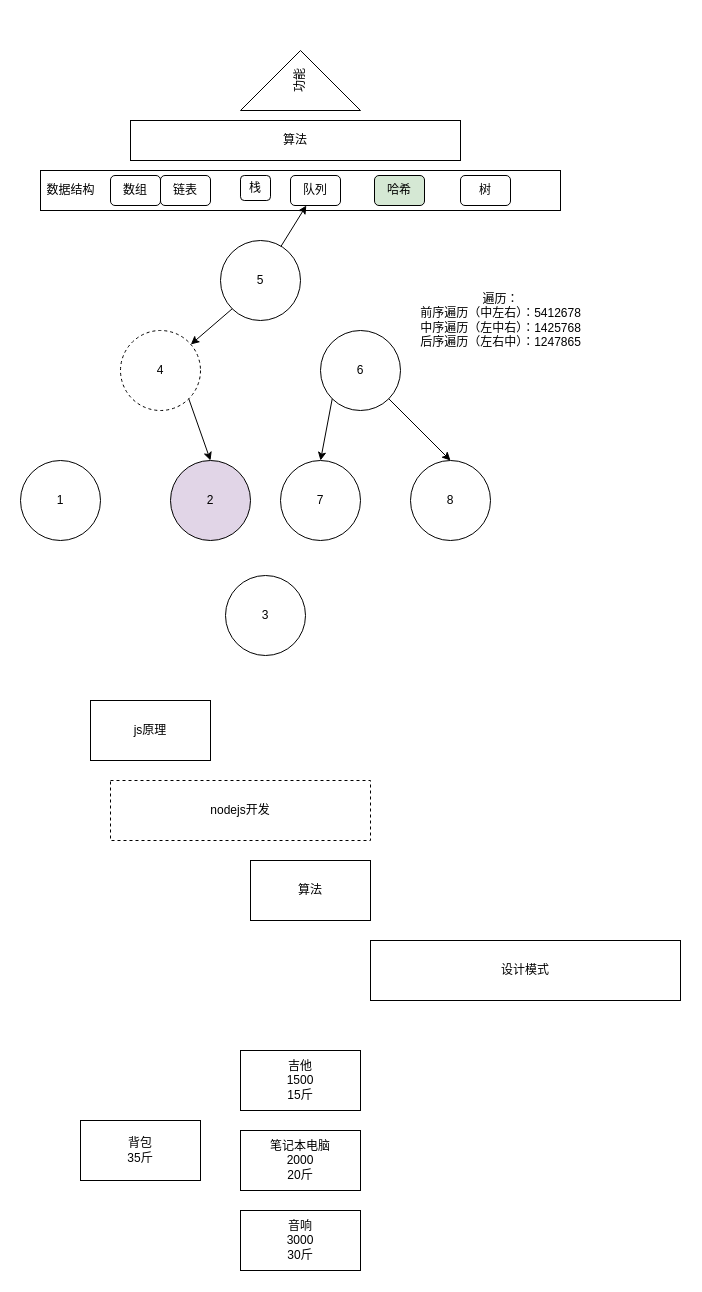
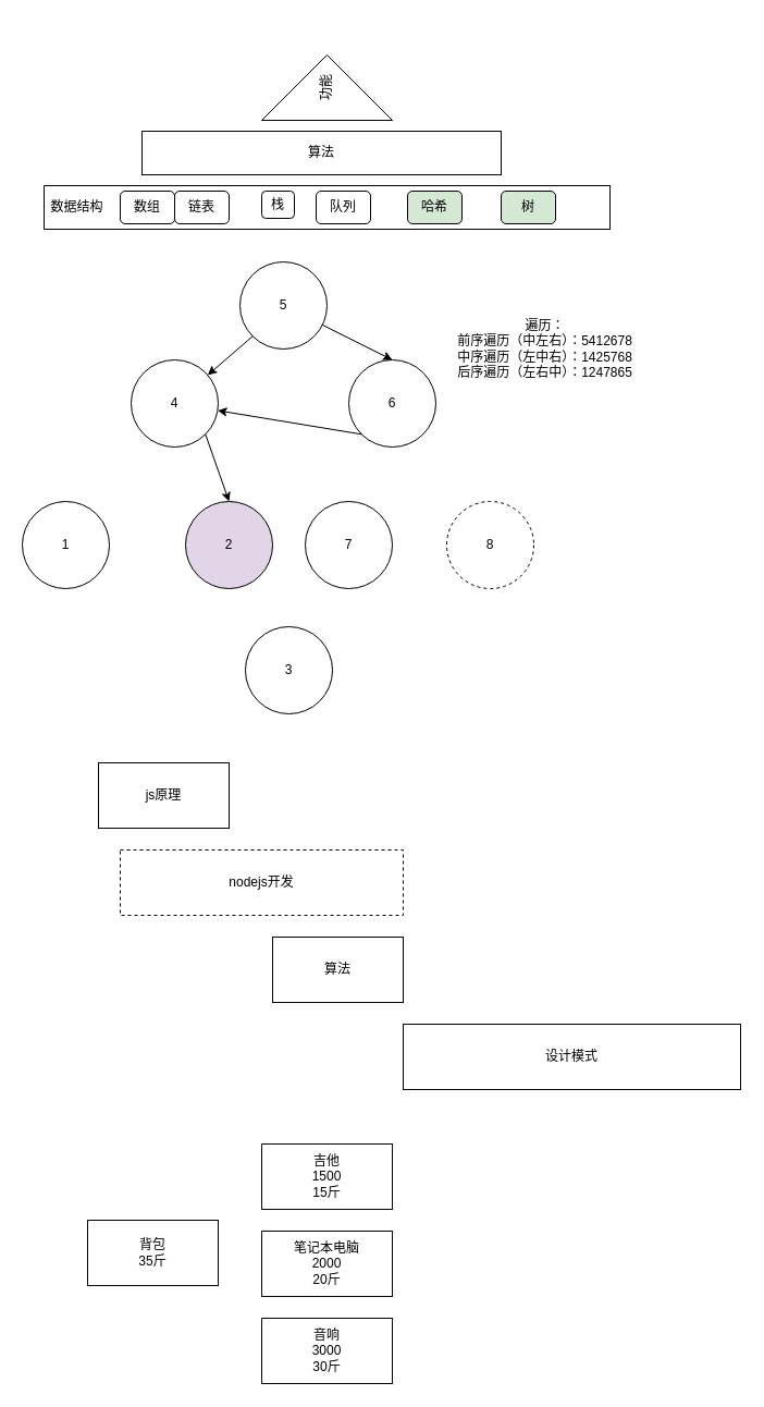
  <mxCell id="0" />
  <mxCell id="1" parent="0" />
  <mxCell id="2" value="" style="rounded=0;whiteSpace=wrap;html=1;" vertex="1" parent="1"><mxGeometry x="40" y="170" width="520" height="40" as="geometry" /></mxCell>
  <mxCell id="3" value="数据结构" style="text;html=1;align=center;verticalAlign=middle;resizable=0;points=[];autosize=1;strokeColor=none;fillColor=none;" vertex="1" parent="1"><mxGeometry x="40" y="180" width="60" height="20" as="geometry" /></mxCell>
  <mxCell id="4" value="算法" style="rounded=0;whiteSpace=wrap;html=1;" vertex="1" parent="1"><mxGeometry x="130" y="120" width="330" height="40" as="geometry" /></mxCell>
  <mxCell id="5" value="功能" style="triangle;whiteSpace=wrap;html=1;rotation=-90;horizontal=1;" vertex="1" parent="1"><mxGeometry x="270" y="20" width="60" height="120" as="geometry" /></mxCell>
  <mxCell id="6" value="数组" style="rounded=1;whiteSpace=wrap;html=1;" vertex="1" parent="1"><mxGeometry x="110" y="175" width="50" height="30" as="geometry" /></mxCell>
  <mxCell id="7" value="链表" style="rounded=1;whiteSpace=wrap;html=1;" vertex="1" parent="1"><mxGeometry x="160" y="175" width="50" height="30" as="geometry" /></mxCell>
  <mxCell id="8" value="栈" style="rounded=1;whiteSpace=wrap;html=1;" vertex="1" parent="1"><mxGeometry x="240" y="175" width="30" height="25" as="geometry" /></mxCell>
  <mxCell id="9" value="队列" style="rounded=1;whiteSpace=wrap;html=1;" vertex="1" parent="1"><mxGeometry x="290" y="175" width="50" height="30" as="geometry" /></mxCell>
  <mxCell id="10" value="哈希" style="rounded=1;whiteSpace=wrap;html=1;fillColor=#d5e8d4;" vertex="1" parent="1"><mxGeometry x="374" y="175" width="50" height="30" as="geometry" /></mxCell>
- <mxCell id="11" value="树" style="rounded=1;whiteSpace=wrap;html=1;" vertex="1" parent="1"><mxGeometry x="460" y="175" width="50" height="30" as="geometry" /></mxCell>
+ <mxCell id="11" value="树" style="rounded=1;whiteSpace=wrap;html=1;fillColor=#d5e8d4;" vertex="1" parent="1"><mxGeometry x="460" y="175" width="50" height="30" as="geometry" /></mxCell>
  <mxCell id="12" value="5" style="ellipse;whiteSpace=wrap;html=1;aspect=fixed;" vertex="1" parent="1"><mxGeometry x="220" y="240" width="80" height="80" as="geometry" /></mxCell>
- <mxCell id="13" value="4" style="ellipse;whiteSpace=wrap;html=1;aspect=fixed;dashed=1;" vertex="1" parent="1"><mxGeometry x="120" y="330" width="80" height="80" as="geometry" /></mxCell>
+ <mxCell id="13" value="4" style="ellipse;whiteSpace=wrap;html=1;aspect=fixed;" vertex="1" parent="1"><mxGeometry x="120" y="330" width="80" height="80" as="geometry" /></mxCell>
  <mxCell id="14" value="6" style="ellipse;whiteSpace=wrap;html=1;aspect=fixed;" vertex="1" parent="1"><mxGeometry x="320" y="330" width="80" height="80" as="geometry" /></mxCell>
  <mxCell id="15" value="1" style="ellipse;whiteSpace=wrap;html=1;aspect=fixed;" vertex="1" parent="1"><mxGeometry x="20" y="460" width="80" height="80" as="geometry" /></mxCell>
  <mxCell id="16" value="2" style="ellipse;whiteSpace=wrap;html=1;aspect=fixed;fillColor=#e1d5e7;" vertex="1" parent="1"><mxGeometry x="170" y="460" width="80" height="80" as="geometry" /></mxCell>
  <mxCell id="17" value="7" style="ellipse;whiteSpace=wrap;html=1;aspect=fixed;" vertex="1" parent="1"><mxGeometry x="280" y="460" width="80" height="80" as="geometry" /></mxCell>
- <mxCell id="18" value="8" style="ellipse;whiteSpace=wrap;html=1;aspect=fixed;" vertex="1" parent="1"><mxGeometry x="410" y="460" width="80" height="80" as="geometry" /></mxCell>
- <mxCell id="19" value="" style="endArrow=classic;html=1;rounded=0;" edge="1" parent="1" source="12" target="9"><mxGeometry width="50" height="50" relative="1" as="geometry"><mxPoint x="340" y="390" as="sourcePoint" /><mxPoint x="390" y="340" as="targetPoint" /></mxGeometry></mxCell>
+ <mxCell id="18" value="8" style="ellipse;whiteSpace=wrap;html=1;aspect=fixed;dashed=1;" vertex="1" parent="1"><mxGeometry x="410" y="460" width="80" height="80" as="geometry" /></mxCell>
+ <mxCell id="19" value="" style="endArrow=classic;html=1;rounded=0;entryX=0.5;entryY=0;entryDx=0;entryDy=0;" edge="1" parent="1" source="12" target="14"><mxGeometry width="50" height="50" relative="1" as="geometry"><mxPoint x="340" y="390" as="sourcePoint" /><mxPoint x="390" y="340" as="targetPoint" /></mxGeometry></mxCell>
  <mxCell id="20" value="" style="endArrow=classic;html=1;rounded=0;exitX=0;exitY=1;exitDx=0;exitDy=0;" edge="1" parent="1" source="12" target="13"><mxGeometry width="50" height="50" relative="1" as="geometry"><mxPoint x="305.777" y="307.889" as="sourcePoint" /><mxPoint x="370" y="340" as="targetPoint" /></mxGeometry></mxCell>
  <mxCell id="21" value="" style="endArrow=classic;html=1;rounded=0;exitX=1;exitY=1;exitDx=0;exitDy=0;entryX=0.5;entryY=0;entryDx=0;entryDy=0;" edge="1" parent="1" source="13" target="16"><mxGeometry width="50" height="50" relative="1" as="geometry"><mxPoint x="251.716" y="328.284" as="sourcePoint" /><mxPoint x="210.34" y="363.933" as="targetPoint" /></mxGeometry></mxCell>
- <mxCell id="22" value="" style="endArrow=classic;html=1;rounded=0;exitX=0;exitY=1;exitDx=0;exitDy=0;entryX=0.5;entryY=0;entryDx=0;entryDy=0;" edge="1" parent="1" source="14" target="17"><mxGeometry width="50" height="50" relative="1" as="geometry"><mxPoint x="261.716" y="338.284" as="sourcePoint" /><mxPoint x="220.34" y="373.933" as="targetPoint" /></mxGeometry></mxCell>
- <mxCell id="23" value="" style="endArrow=classic;html=1;rounded=0;exitX=1;exitY=1;exitDx=0;exitDy=0;entryX=0.5;entryY=0;entryDx=0;entryDy=0;" edge="1" parent="1" source="14" target="18"><mxGeometry width="50" height="50" relative="1" as="geometry"><mxPoint x="271.716" y="348.284" as="sourcePoint" /><mxPoint x="230.34" y="383.933" as="targetPoint" /></mxGeometry></mxCell>
+ <mxCell id="22" value="" style="endArrow=classic;html=1;rounded=0;exitX=0;exitY=1;exitDx=0;exitDy=0;" edge="1" parent="1" source="14" target="13"><mxGeometry width="50" height="50" relative="1" as="geometry"><mxPoint x="261.716" y="338.284" as="sourcePoint" /><mxPoint x="220.34" y="373.933" as="targetPoint" /></mxGeometry></mxCell>
  <mxCell id="24" value="3" style="ellipse;whiteSpace=wrap;html=1;aspect=fixed;" vertex="1" parent="1"><mxGeometry x="225" y="575" width="80" height="80" as="geometry" /></mxCell>
  <mxCell id="25" value="遍历：&lt;br&gt;前序遍历（中左右）：5412678&lt;br&gt;中序遍历（左中右）：1425768&lt;br&gt;后序遍历（左右中）：1247865" style="text;html=1;align=center;verticalAlign=middle;resizable=0;points=[];autosize=1;strokeColor=none;fillColor=none;" vertex="1" parent="1"><mxGeometry x="410" y="290" width="180" height="60" as="geometry" /></mxCell>
  <mxCell id="26" value="js原理" style="rounded=0;whiteSpace=wrap;html=1;" vertex="1" parent="1"><mxGeometry x="90" y="700" width="120" height="60" as="geometry" /></mxCell>
  <mxCell id="27" value="nodejs开发" style="rounded=0;whiteSpace=wrap;html=1;dashed=1;" vertex="1" parent="1"><mxGeometry x="110" y="780" width="260" height="60" as="geometry" /></mxCell>
  <mxCell id="28" value="算法" style="rounded=0;whiteSpace=wrap;html=1;" vertex="1" parent="1"><mxGeometry x="250" y="860" width="120" height="60" as="geometry" /></mxCell>
  <mxCell id="29" value="设计模式" style="rounded=0;whiteSpace=wrap;html=1;" vertex="1" parent="1"><mxGeometry x="370" y="940" width="310" height="60" as="geometry" /></mxCell>
  <mxCell id="30" value="背包&lt;br&gt;35斤" style="rounded=0;whiteSpace=wrap;html=1;" vertex="1" parent="1"><mxGeometry x="80" y="1120" width="120" height="60" as="geometry" /></mxCell>
  <mxCell id="31" value="吉他&lt;br&gt;1500&lt;br&gt;15斤" style="rounded=0;whiteSpace=wrap;html=1;" vertex="1" parent="1"><mxGeometry x="240" y="1050" width="120" height="60" as="geometry" /></mxCell>
  <mxCell id="32" value="笔记本电脑&lt;br&gt;2000&lt;br&gt;20斤" style="rounded=0;whiteSpace=wrap;html=1;" vertex="1" parent="1"><mxGeometry x="240" y="1130" width="120" height="60" as="geometry" /></mxCell>
  <mxCell id="33" value="音响&lt;br&gt;3000&lt;br&gt;30斤" style="rounded=0;whiteSpace=wrap;html=1;" vertex="1" parent="1"><mxGeometry x="240" y="1210" width="120" height="60" as="geometry" /></mxCell>
